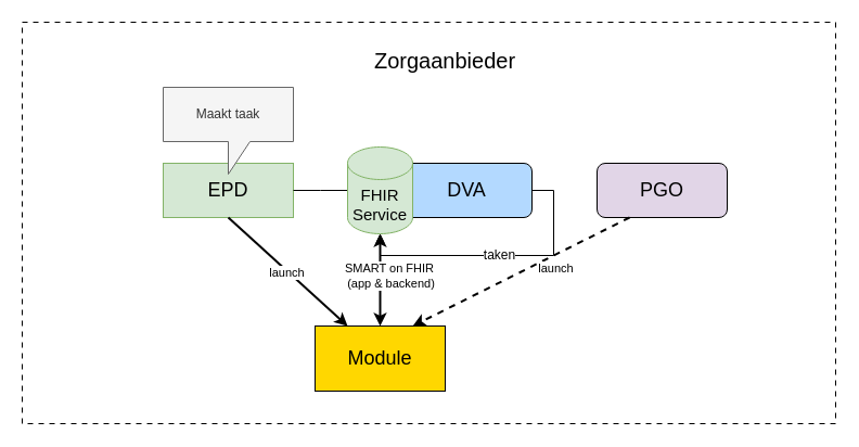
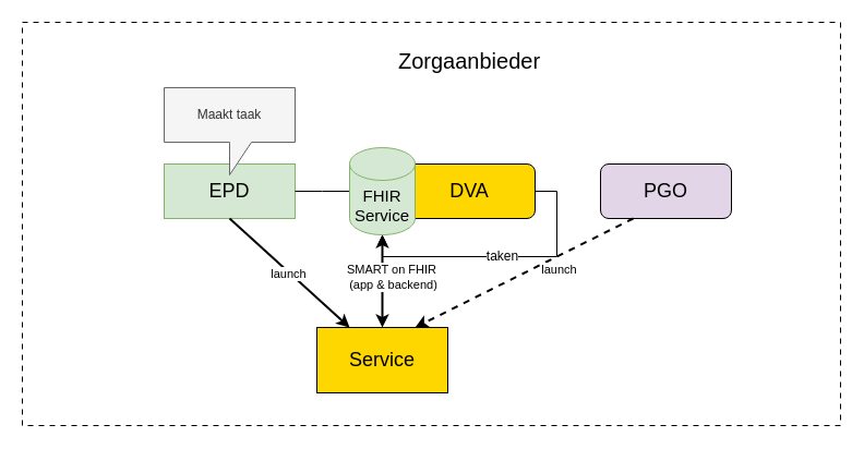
  <mxCell id="0" />
  <mxCell id="1" parent="0" />
  <mxCell id="2" value="" style="rounded=0;whiteSpace=wrap;html=1;dashed=1;dashPattern=5 5;fillColor=none;strokeColor=#000000;" vertex="1" parent="1"><mxGeometry x="20" y="20" width="750" height="370" as="geometry" /></mxCell>
- <mxCell id="3" value="Zorgaanbieder" style="text;html=1;strokeColor=none;fillColor=none;align=center;verticalAlign=middle;whiteSpace=wrap;rounded=0;fontSize=20;fontStyle=0;" vertex="1" parent="1"><mxGeometry x="350" y="40" width="120" height="30" as="geometry" /></mxCell>
+ <mxCell id="3" value="Zorgaanbieder" style="text;html=1;strokeColor=none;fillColor=none;align=center;verticalAlign=middle;whiteSpace=wrap;rounded=0;fontSize=20;fontStyle=0;" vertex="1" parent="1"><mxGeometry x="370" y="40" width="120" height="30" as="geometry" /></mxCell>
  <mxCell id="4" value="EPD&lt;span style=&quot;caret-color: rgba(0, 0, 0, 0); color: rgba(0, 0, 0, 0); font-family: monospace; font-size: 0px; text-align: start; text-wrap-mode: nowrap;&quot;&gt;%3CmxGraphModel%3E%3Croot%3E%3CmxCell%20id%3D%220%22%2F%3E%3CmxCell%20id%3D%221%22%20parent%3D%220%22%2F%3E%3CmxCell%20id%3D%222%22%20value%3D%22EPD%22%20style%3D%22rounded%3D0%3BwhiteSpace%3Dwrap%3Bhtml%3D1%3BfillColor%3D%2390EE90%3BstrokeColor%3D%23000000%3BfontSize%3D18%3B%22%20vertex%3D%221%22%20parent%3D%221%22%3E%3CmxGeometry%20x%3D%22250%22%20y%3D%22180%22%20width%3D%22120%22%20height%3D%2250%22%20as%3D%22geometry%22%2F%3E%3C%2FmxCell%3E%3C%2Froot%3E%3C%2FmxGraphModel%3E&lt;/span&gt;" style="rounded=0;whiteSpace=wrap;html=1;fillColor=#d5e8d4;strokeColor=#82b366;fontSize=18;" vertex="1" parent="1"><mxGeometry x="150" y="150" width="120" height="50" as="geometry" /></mxCell>
  <mxCell id="5" value="Maakt taak" style="shape=callout;whiteSpace=wrap;html=1;perimeter=calloutPerimeter;fillColor=#f5f5f5;strokeColor=#666666;fontColor=#333333;" vertex="1" parent="1"><mxGeometry x="150" y="80" width="120" height="80" as="geometry" /></mxCell>
- <mxCell id="6" value="DVA" style="rounded=1;whiteSpace=wrap;html=1;fillColor=#B3D9FF;strokeColor=#000000;fontSize=18;arcSize=15;" vertex="1" parent="1"><mxGeometry x="370" y="150" width="120" height="50" as="geometry" /></mxCell>
+ <mxCell id="6" value="DVA" style="rounded=1;whiteSpace=wrap;html=1;fillColor=#ffd700;strokeColor=#000000;fontSize=18;arcSize=15;" vertex="1" parent="1"><mxGeometry x="370" y="150" width="120" height="50" as="geometry" /></mxCell>
  <mxCell id="7" value="PGO" style="rounded=1;whiteSpace=wrap;html=1;fillColor=#e1d5e7;strokeColor=#000000;fontSize=18;arcSize=15;" vertex="1" parent="1"><mxGeometry x="550" y="150" width="120" height="50" as="geometry" /></mxCell>
- <mxCell id="8" value="Module" style="rounded=0;whiteSpace=wrap;html=1;fillColor=#FFD700;strokeColor=#000000;fontSize=18;" vertex="1" parent="1"><mxGeometry x="290" y="300" width="120" height="60" as="geometry" /></mxCell>
+ <mxCell id="8" value="Service" style="rounded=0;whiteSpace=wrap;html=1;fillColor=#FFD700;strokeColor=#000000;fontSize=18;" vertex="1" parent="1"><mxGeometry x="290" y="300" width="120" height="60" as="geometry" /></mxCell>
  <mxCell id="9" value="taken" style="edgeStyle=orthogonalEdgeStyle;rounded=0;orthogonalLoop=1;jettySize=auto;html=1;exitX=1;exitY=0.5;exitDx=0;exitDy=0;strokeColor=#000000;fontSize=12;" edge="1" parent="1" source="6" target="14"><mxGeometry relative="1" as="geometry" /></mxCell>
  <mxCell id="10" value="launch" style="rounded=0;orthogonalLoop=1;jettySize=auto;html=1;exitX=0.25;exitY=1;exitDx=0;exitDy=0;strokeColor=#000000;strokeWidth=2;fontSize=11;entryX=0.75;entryY=0;entryDx=0;entryDy=0;dashed=1;" edge="1" parent="1" source="7" target="8"><mxGeometry x="-0.266" y="11" relative="1" as="geometry"><mxPoint as="offset" /><mxPoint x="550" y="290" as="targetPoint" /></mxGeometry></mxCell>
  <mxCell id="11" value="" style="edgeStyle=orthogonalEdgeStyle;rounded=0;orthogonalLoop=1;jettySize=auto;html=1;exitX=1;exitY=0.5;exitDx=0;exitDy=0;entryX=0;entryY=0.5;entryDx=0;entryDy=0;strokeColor=#000000;fontSize=12;endArrow=none;endFill=0;" edge="1" parent="1" source="4"><mxGeometry relative="1" as="geometry"><mxPoint x="350" y="195" as="sourcePoint" /><mxPoint x="320" y="175" as="targetPoint" /></mxGeometry></mxCell>
  <mxCell id="12" value="SMART on FHIR&amp;nbsp;&lt;div&gt;(app &amp;amp; backend)&lt;/div&gt;" style="rounded=0;orthogonalLoop=1;jettySize=auto;html=1;exitX=0.5;exitY=1;exitDx=0;exitDy=0;entryX=0.5;entryY=0;entryDx=0;entryDy=0;strokeColor=#000000;strokeWidth=2;fontSize=11;startArrow=classic;startFill=1;exitPerimeter=0;" edge="1" parent="1" source="14" target="8"><mxGeometry x="-0.074" y="10" relative="1" as="geometry"><mxPoint as="offset" /><mxPoint x="350" y="200" as="sourcePoint" /><mxPoint x="299" y="300" as="targetPoint" /></mxGeometry></mxCell>
  <mxCell id="13" value="launch" style="rounded=0;orthogonalLoop=1;jettySize=auto;html=1;exitX=0.5;exitY=1;exitDx=0;exitDy=0;strokeColor=#000000;strokeWidth=2;fontSize=11;entryX=0.25;entryY=0;entryDx=0;entryDy=0;" edge="1" parent="1" source="4" target="8"><mxGeometry x="-0.007" y="-1" relative="1" as="geometry"><mxPoint as="offset" /><mxPoint x="271.538" y="300" as="targetPoint" /><mxPoint x="750" y="260" as="sourcePoint" /></mxGeometry></mxCell>
  <mxCell id="14" value="&lt;span&gt;FHIR Service&lt;/span&gt;" style="shape=cylinder3;whiteSpace=wrap;html=1;boundedLbl=1;backgroundOutline=1;size=15;fillColor=#d5e8d4;strokeColor=#82b366;fontSize=15;" vertex="1" parent="1"><mxGeometry x="320" y="135" width="60" height="80" as="geometry" /></mxCell>
